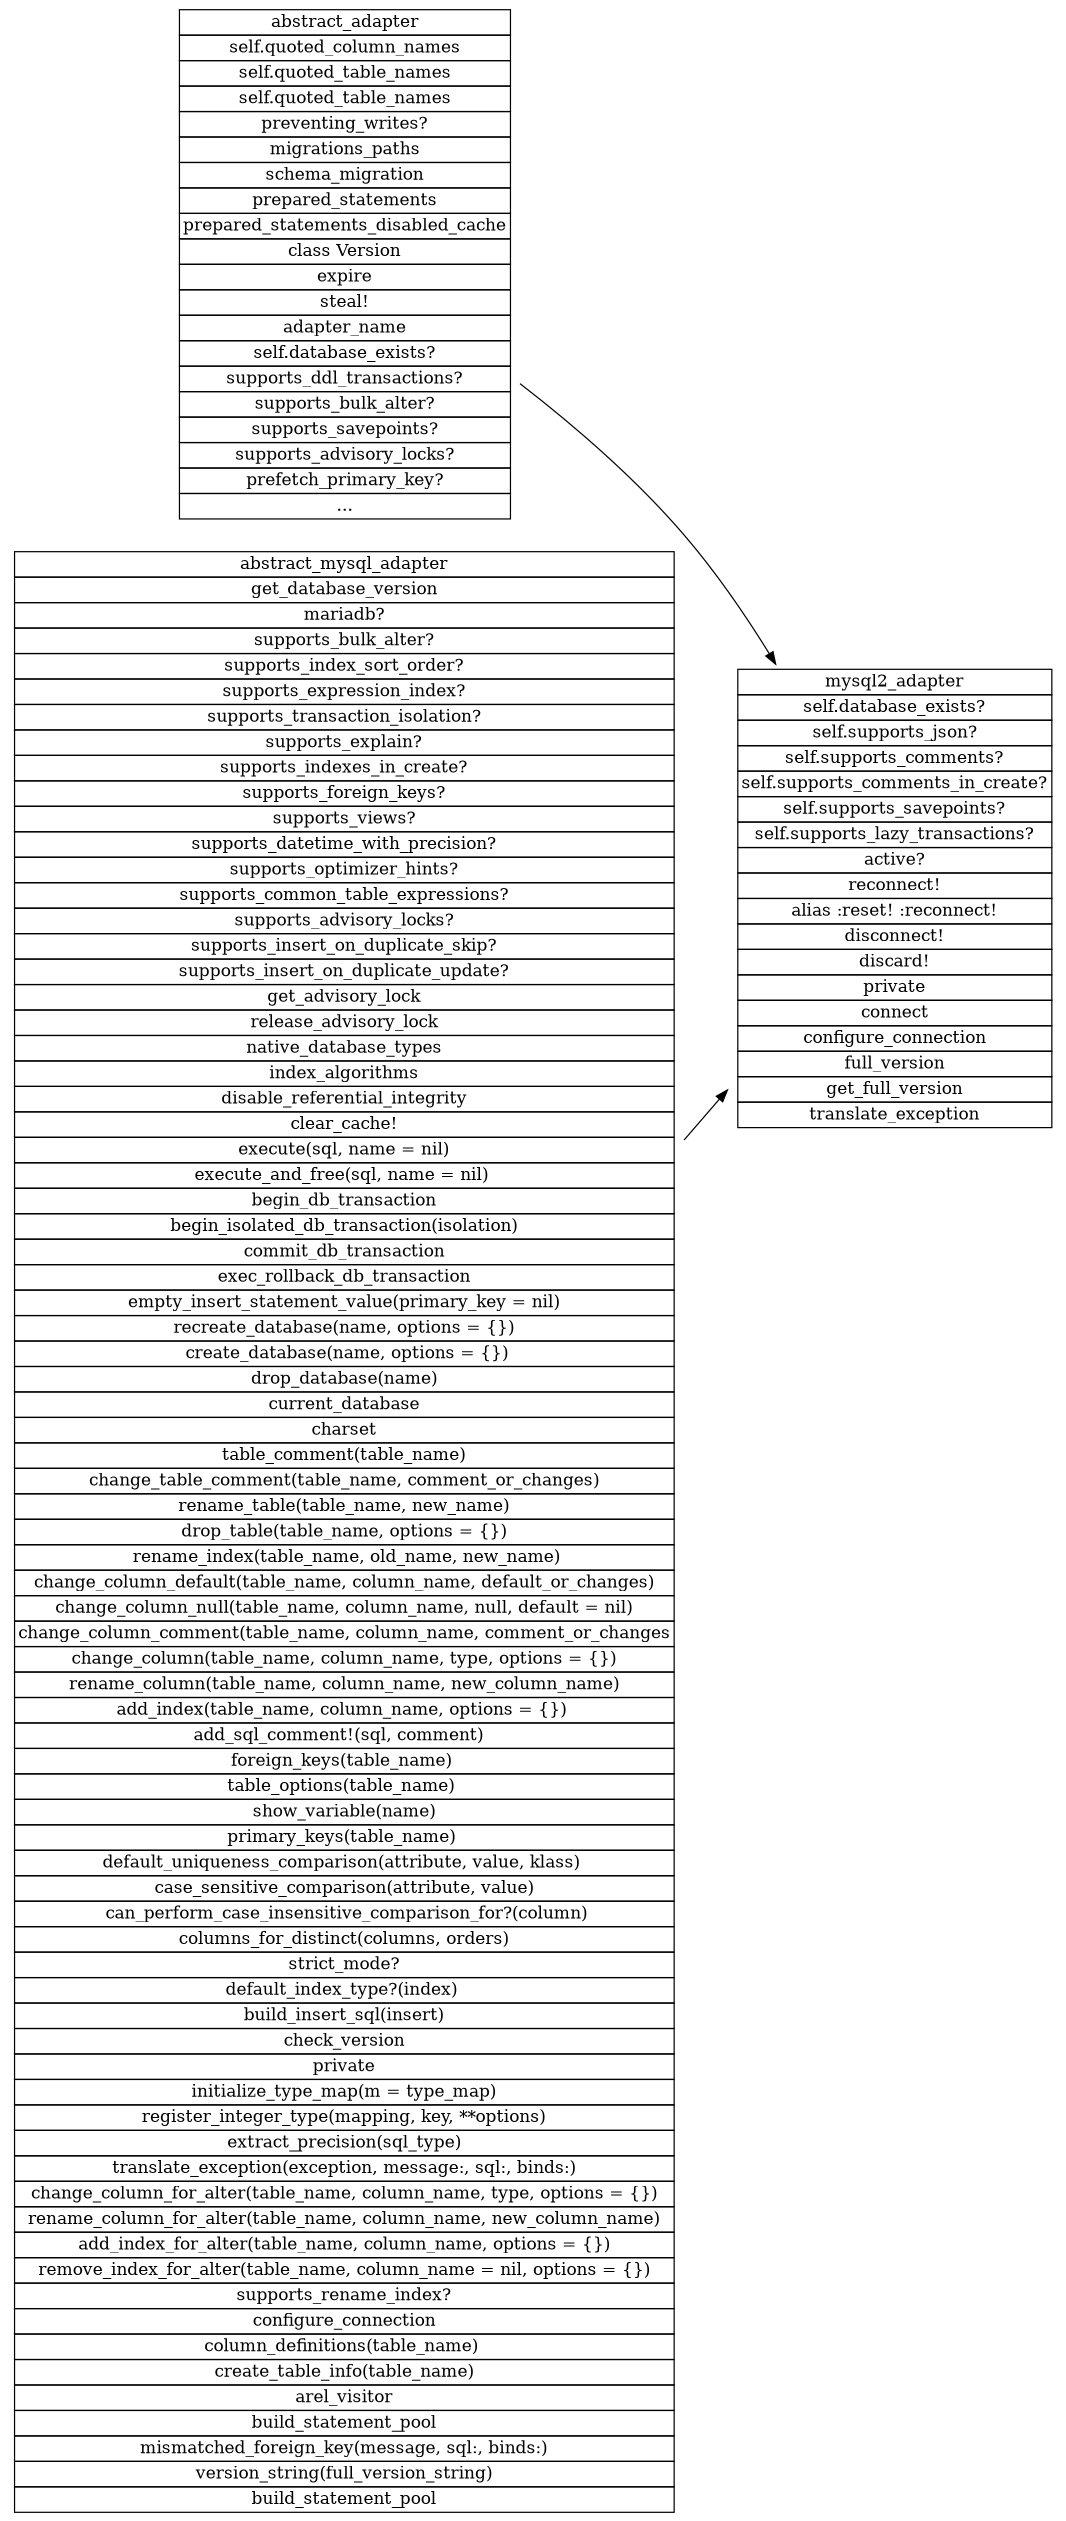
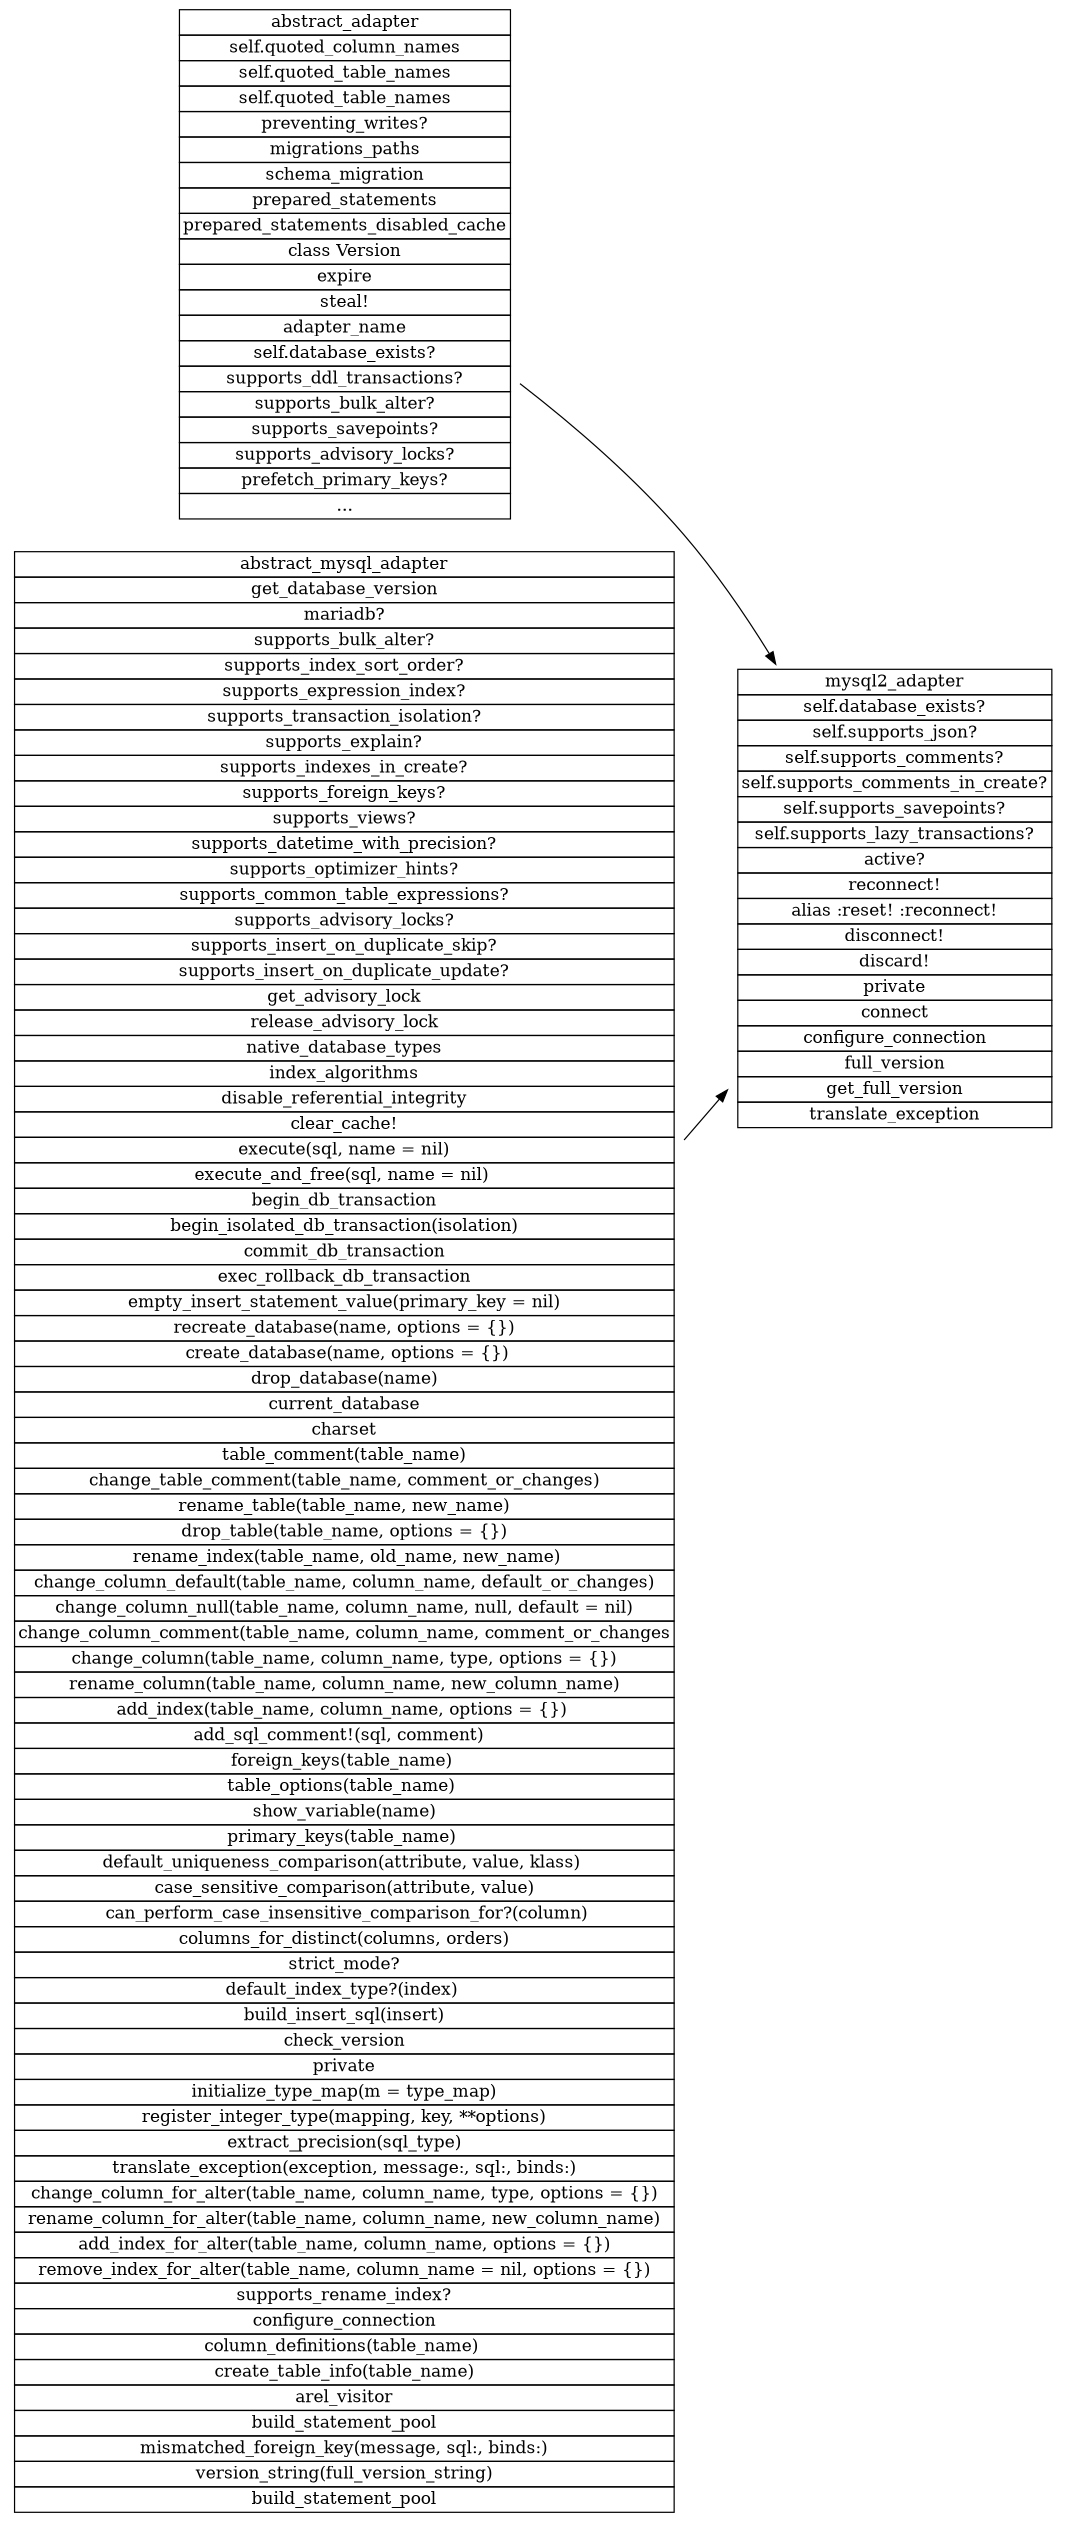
  digraph {
    rank=same
    rankdir=LR
    node [shape=none]
-   n1 [label=<<table border="0" cellspacing="0" cellborder="1"> 	  		<tr><td>abstract_adapter</td></tr> 	                <tr>               <td>self.quoted_column_names</td>                             </tr>              <tr>               <td>self.quoted_table_names</td>                           </tr>              <tr>               <td>self.quoted_table_names</td>              </tr>             <tr>               <td>preventing_writes?</td>              </tr>              <tr>               <td>migrations_paths</td>              </tr>               <tr>               <td>schema_migration</td>              </tr>              <tr>               <td>prepared_statements</td>              </tr>               <tr>               <td>prepared_statements_disabled_cache</td>              </tr>               <tr>               <td>class Version</td>              </tr>               <tr>               <td>expire</td>              </tr>               <tr>               <td>steal!</td>              </tr>               <tr>               <td>adapter_name</td>              </tr>               <tr>               <td>self.database_exists?</td>              </tr>              <tr>               <td>supports_ddl_transactions?</td>              </tr>               <tr>               <td>supports_bulk_alter?</td>              </tr>               <tr>               <td>supports_savepoints?</td>              </tr>               <tr>               <td>supports_advisory_locks?</td>              </tr>               <tr>               <td>prefetch_primary_key?</td>              </tr>                <tr>               <td>...</td>              </tr>         </table>>]
+   n1 [label=<<table border="0" cellspacing="0" cellborder="1"> 	  		<tr><td>abstract_adapter</td></tr> 	                <tr>               <td>self.quoted_column_names</td>                             </tr>              <tr>               <td>self.quoted_table_names</td>                           </tr>              <tr>               <td>self.quoted_table_names</td>              </tr>             <tr>               <td>preventing_writes?</td>              </tr>              <tr>               <td>migrations_paths</td>              </tr>               <tr>               <td>schema_migration</td>              </tr>              <tr>               <td>prepared_statements</td>              </tr>               <tr>               <td>prepared_statements_disabled_cache</td>              </tr>               <tr>               <td>class Version</td>              </tr>               <tr>               <td>expire</td>              </tr>               <tr>               <td>steal!</td>              </tr>               <tr>               <td>adapter_name</td>              </tr>               <tr>               <td>self.database_exists?</td>              </tr>              <tr>               <td>supports_ddl_transactions?</td>              </tr>               <tr>               <td>supports_bulk_alter?</td>              </tr>               <tr>               <td>supports_savepoints?</td>              </tr>               <tr>               <td>supports_advisory_locks?</td>              </tr>               <tr>               <td>prefetch_primary_keys?</td>              </tr>                <tr>               <td>...</td>              </tr>         </table>>]
    n2 [label=<<table border="0" cellspacing="0" cellborder="1"> 	     <tr>               <td>mysql2_adapter</td>          </tr>         	     <tr>               <td>self.database_exists?</td>          </tr>           <tr>               <td>self.supports_json?</td>          </tr>            <tr>               <td>self.supports_comments?</td>          </tr>           <tr>               <td>self.supports_comments_in_create?</td>          </tr>           <tr>               <td>self.supports_savepoints?</td>          </tr>                    <tr>               <td>self.supports_lazy_transactions?</td>          </tr>          <tr>          <td>active?</td>          </tr>            <tr>          <td>reconnect!</td>          </tr>            <tr>          <td>alias :reset! :reconnect!</td>          </tr>            <tr>          <td>disconnect!</td>          </tr>            <tr>          <td>discard!</td>          </tr>                  <tr>          <td>private</td>          </tr>            <tr>          <td>connect</td>          </tr>       <tr>          <td>configure_connection</td>          </tr> 	   <tr>          <td>full_version</td>          </tr> 	   <tr>          <td>get_full_version</td>          </tr>             <tr>          <td>translate_exception</td>          </tr> 	    </table>>]
    n3 [label=<<table border="0" cellspacing="0" cellborder="1">       <tr>               <td>abstract_mysql_adapter</td>          </tr>        <tr>               <td>get_database_version</td>          </tr>            <tr>               <td>mariadb?</td>          </tr>           <tr>               <td>supports_bulk_alter?</td>          </tr>          <tr>               <td>supports_index_sort_order?</td>          </tr>           <tr>               <td>supports_expression_index?</td>          </tr>            <tr>               <td>supports_transaction_isolation?</td>          </tr>             <tr>               <td>supports_explain?</td>          </tr>            <tr>               <td>supports_indexes_in_create?</td>          </tr>             <tr>               <td>supports_foreign_keys?</td>          </tr>           <tr>               <td>supports_views?</td>          </tr>            <tr>               <td>supports_datetime_with_precision?</td>          </tr>             <tr>               <td>supports_optimizer_hints?</td>          </tr>            <tr>               <td>supports_common_table_expressions?</td>          </tr>            <tr>               <td>supports_advisory_locks?</td>          </tr>           <tr>               <td>supports_insert_on_duplicate_skip?</td>          </tr>                    <tr>               <td>supports_insert_on_duplicate_update?</td>          </tr>         <tr>               <td>get_advisory_lock</td>          </tr>              <tr>               <td>release_advisory_lock</td>          </tr>             <tr>               <td>native_database_types</td>          </tr>                 <tr>               <td>index_algorithms</td>          </tr>          <tr>               <td>disable_referential_integrity</td>          </tr>     <tr>               <td>clear_cache!</td>          </tr>   <tr>               <td>execute(sql, name = nil)</td>          </tr>   <tr>               <td>execute_and_free(sql, name = nil) </td>          </tr>            <tr>               <td>begin_db_transaction</td>          </tr>            <tr>               <td>begin_isolated_db_transaction(isolation)</td>          </tr>             <tr>               <td>commit_db_transaction</td>          </tr>             <tr>               <td>exec_rollback_db_transaction</td>          </tr>             <tr>               <td>empty_insert_statement_value(primary_key = nil)</td>          </tr>            <tr>               <td>recreate_database(name, options = {})</td>          </tr>             <tr>               <td> create_database(name, options = {})</td>          </tr>            <tr>               <td>drop_database(name)</td>          </tr>     <tr>               <td>current_database</td>          </tr>              <tr>               <td>charset</td>          </tr>              <tr>               <td>table_comment(table_name)</td>          </tr>              <tr>               <td>change_table_comment(table_name, comment_or_changes)</td>          </tr>                <tr>               <td>rename_table(table_name, new_name)</td>          </tr>        <tr>               <td>drop_table(table_name, options = {})</td>          </tr>        <tr>               <td> rename_index(table_name, old_name, new_name)</td>          </tr>        <tr>               <td>change_column_default(table_name, column_name, default_or_changes)</td>          </tr>      <tr>               <td> change_column_null(table_name, column_name, null, default = nil) </td>          </tr>      <tr>               <td>change_column_comment(table_name, column_name, comment_or_changes</td>          </tr>       <tr>               <td>change_column(table_name, column_name, type, options = {})</td>          </tr>       <tr>               <td>rename_column(table_name, column_name, new_column_name)</td>          </tr>       <tr>               <td>add_index(table_name, column_name, options = {}) </td>          </tr>                <tr>               <td>add_sql_comment!(sql, comment)  </td>          </tr>              <tr>               <td>foreign_keys(table_name) </td>          </tr>                   <tr>               <td>table_options(table_name) </td>          </tr>          <tr>               <td>show_variable(name)</td>          </tr>             <tr>               <td>primary_keys(table_name) </td>          </tr>              <tr>               <td>default_uniqueness_comparison(attribute, value, klass) </td>          </tr>             <tr>               <td>case_sensitive_comparison(attribute, value)</td>          </tr>             <tr>               <td> can_perform_case_insensitive_comparison_for?(column)</td>          </tr>            <tr>               <td>columns_for_distinct(columns, orders)</td>          </tr>   <tr>               <td>strict_mode?</td>          </tr>    <tr>               <td>default_index_type?(index) </td>          </tr>             <tr>               <td>build_insert_sql(insert)</td>          </tr>             <tr>               <td>check_version</td>          </tr>             <tr>               <td>private</td>          </tr>            <tr>               <td>initialize_type_map(m = type_map)</td>          </tr>             <tr>               <td>register_integer_type(mapping, key, **options)</td>          </tr>             <tr>               <td>extract_precision(sql_type)</td>          </tr>              <tr>               <td>translate_exception(exception, message:, sql:, binds:)</td>          </tr>             <tr>               <td>change_column_for_alter(table_name, column_name, type, options = {})</td>          </tr>          <tr>               <td>rename_column_for_alter(table_name, column_name, new_column_name)</td>          </tr>          <tr>               <td>add_index_for_alter(table_name, column_name, options = {})</td>          </tr>             <tr>               <td>remove_index_for_alter(table_name, column_name = nil, options = {})</td>          </tr>             <tr>               <td>supports_rename_index?</td>          </tr>             <tr>               <td>configure_connection</td>          </tr>             <tr>               <td>column_definitions(table_name) </td>          </tr>              <tr>               <td>create_table_info(table_name)</td>          </tr>              <tr>               <td>arel_visitor</td>          </tr>              <tr>               <td>build_statement_pool</td>          </tr>             <tr>               <td>mismatched_foreign_key(message, sql:, binds:)</td>          </tr>            <tr>               <td>version_string(full_version_string)</td>          </tr>            <tr>               <td>build_statement_pool</td>          </tr>         </table>>]
    n1 -> n2
    n3 -> n2
  }
